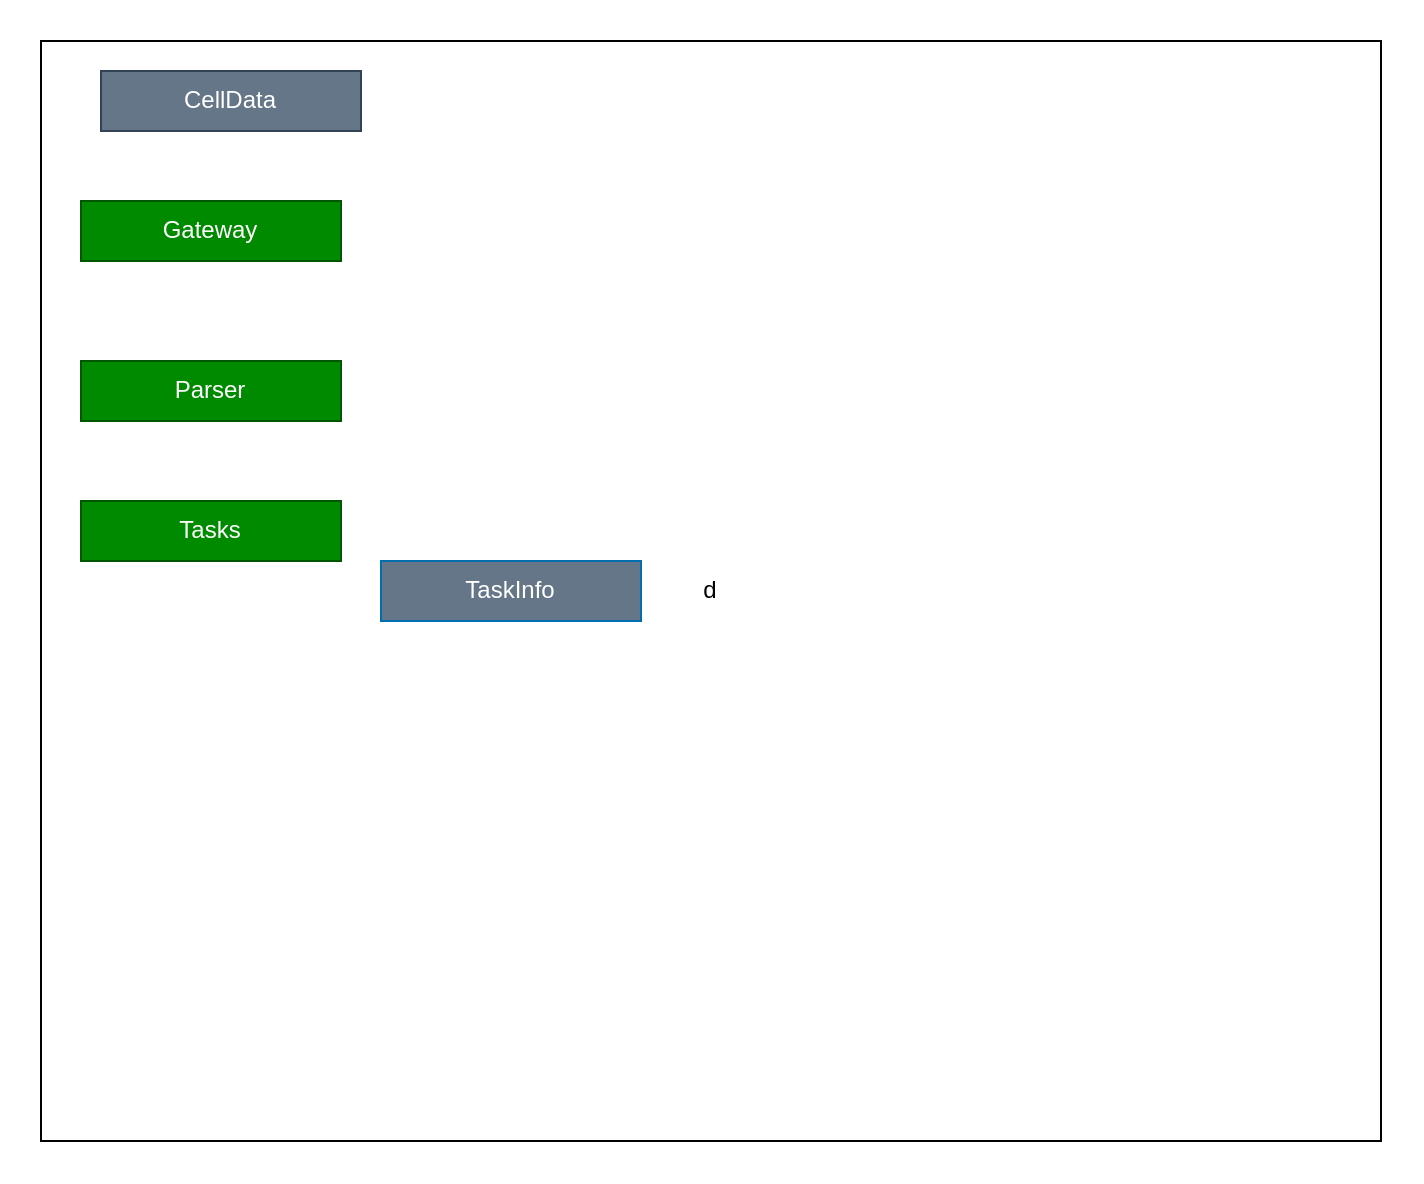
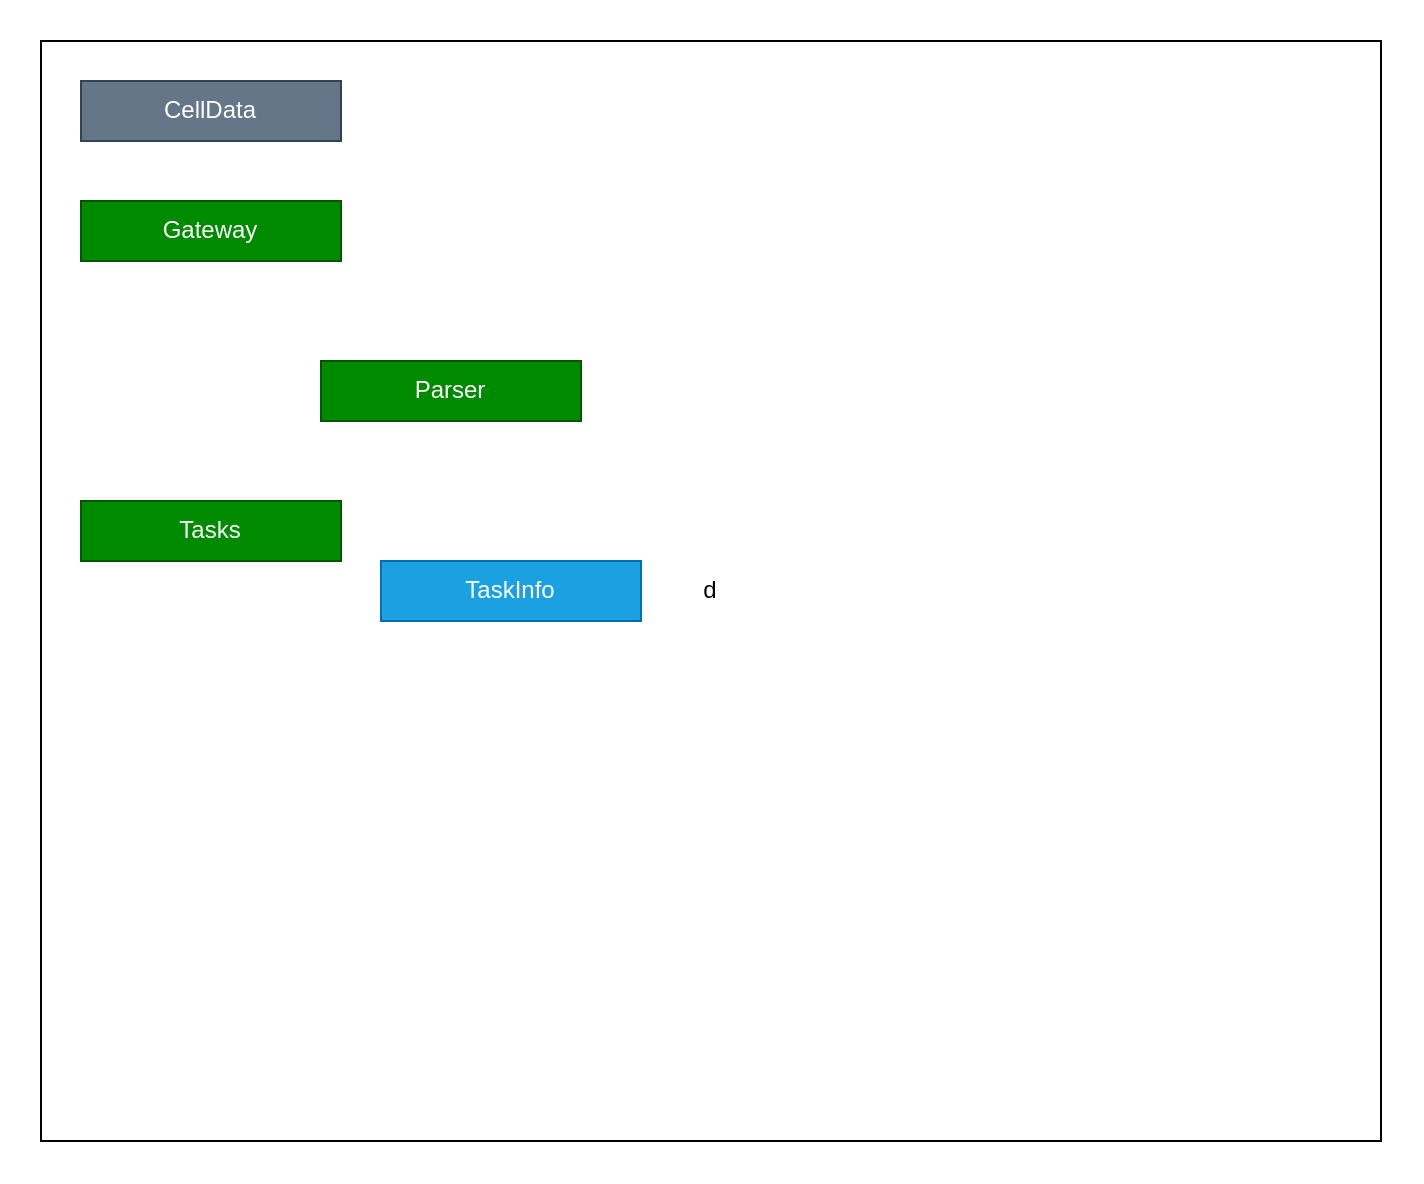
  <mxCell id="0" />
  <mxCell id="1" parent="0" />
  <mxCell id="2" value="d" style="whiteSpace=wrap;html=1;" vertex="1" parent="1"><mxGeometry x="20" y="20" width="670" height="550" as="geometry" /></mxCell>
  <mxCell id="3" value="Gateway" style="whiteSpace=wrap;html=1;fillColor=#008a00;fontColor=#ffffff;strokeColor=#005700;" vertex="1" parent="1"><mxGeometry x="40" y="100" width="130" height="30" as="geometry" /></mxCell>
- <mxCell id="4" value="Parser" style="whiteSpace=wrap;html=1;fillColor=#008a00;fontColor=#ffffff;strokeColor=#005700;" vertex="1" parent="1"><mxGeometry x="40" y="180" width="130" height="30" as="geometry" /></mxCell>
- <mxCell id="5" value="CellData" style="whiteSpace=wrap;html=1;fillColor=#647687;fontColor=#ffffff;strokeColor=#314354;" vertex="1" parent="1"><mxGeometry x="50" y="35" width="130" height="30" as="geometry" /></mxCell>
+ <mxCell id="4" value="Parser" style="whiteSpace=wrap;html=1;fillColor=#008a00;fontColor=#ffffff;strokeColor=#005700;" vertex="1" parent="1"><mxGeometry x="160" y="180" width="130" height="30" as="geometry" /></mxCell>
+ <mxCell id="5" value="CellData" style="whiteSpace=wrap;html=1;fillColor=#647687;fontColor=#ffffff;strokeColor=#314354;" vertex="1" parent="1"><mxGeometry x="40" y="40" width="130" height="30" as="geometry" /></mxCell>
  <mxCell id="6" value="Tasks" style="whiteSpace=wrap;html=1;fillColor=#008a00;fontColor=#ffffff;strokeColor=#005700;" vertex="1" parent="1"><mxGeometry x="40" y="250" width="130" height="30" as="geometry" /></mxCell>
- <mxCell id="7" value="TaskInfo" style="whiteSpace=wrap;html=1;fillColor=#647687;fontColor=#ffffff;strokeColor=#006EAF;" vertex="1" parent="1"><mxGeometry x="190" y="280" width="130" height="30" as="geometry" /></mxCell>
+ <mxCell id="7" value="TaskInfo" style="whiteSpace=wrap;html=1;fillColor=#1ba1e2;fontColor=#ffffff;strokeColor=#006EAF;" vertex="1" parent="1"><mxGeometry x="190" y="280" width="130" height="30" as="geometry" /></mxCell>
